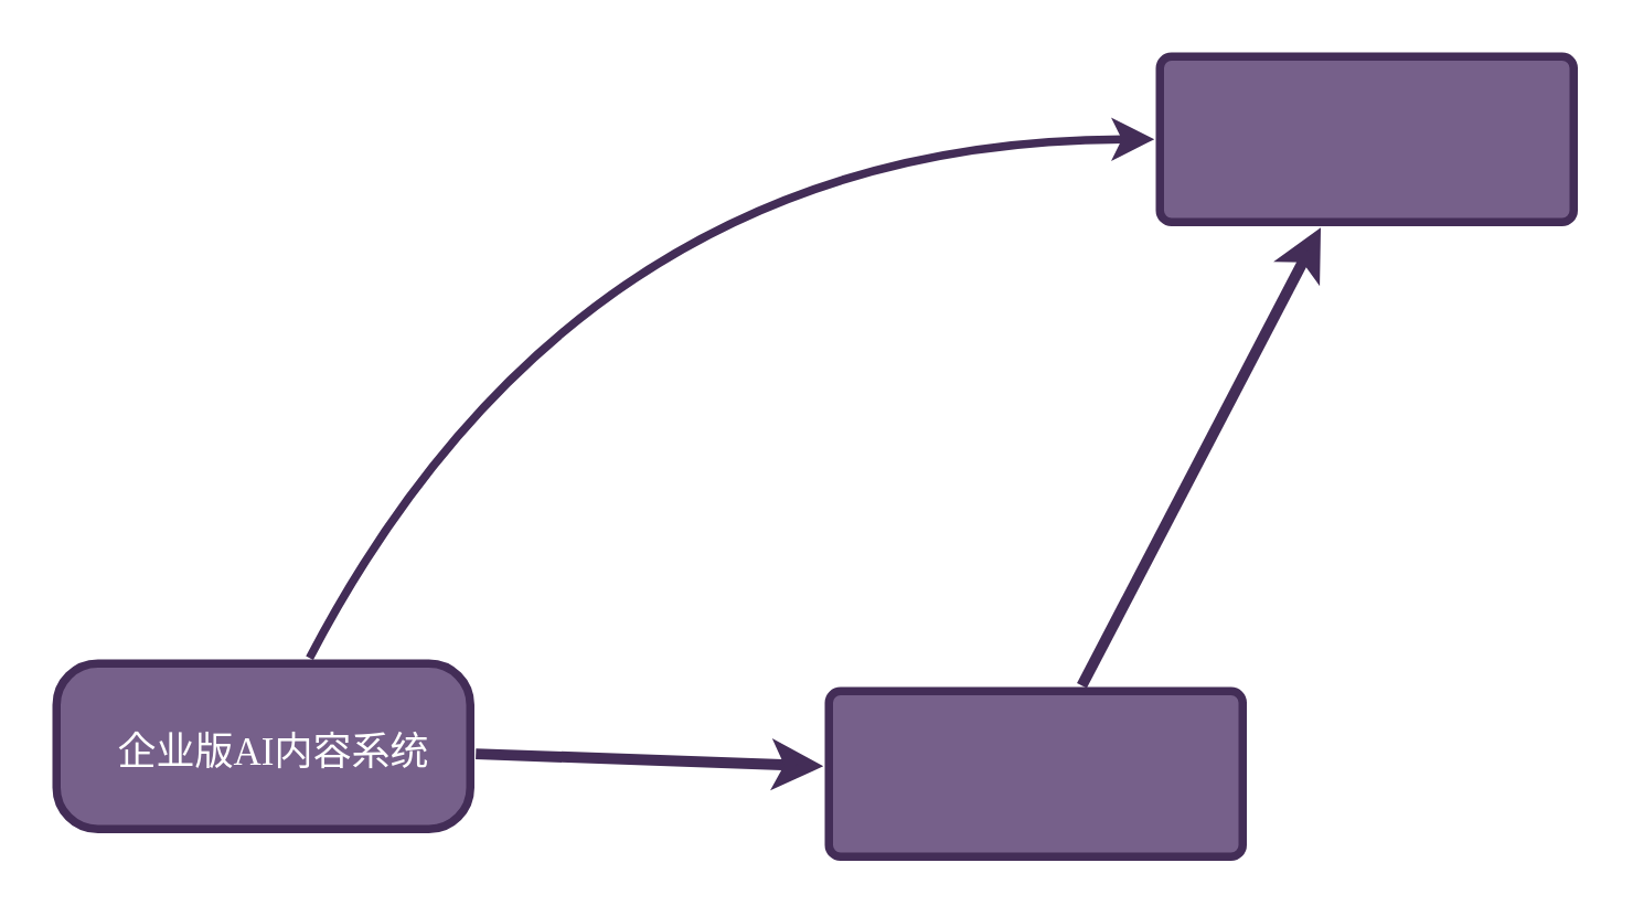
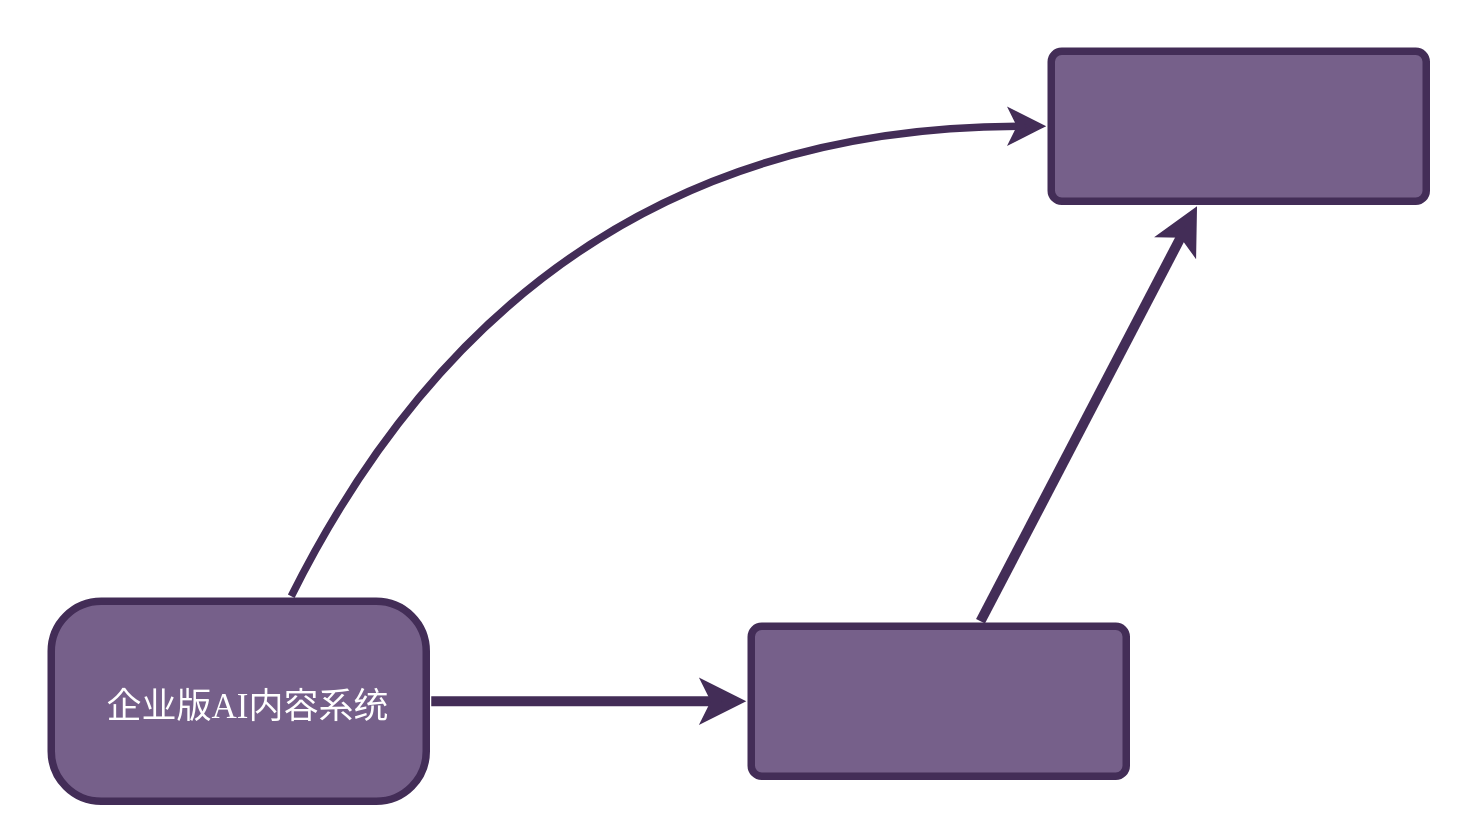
  <mxCell id="0" />
  <mxCell id="1" parent="0" />
  <mxCell id="2" value="" style="edgeStyle=none;jumpStyle=none;html=1;shadow=0;labelBackgroundColor=none;startArrow=none;startFill=0;jettySize=auto;orthogonalLoop=1;strokeColor=#432D57;strokeWidth=3;fontFamily=Helvetica;fontSize=14;fontColor=#FFFFFF;spacing=5;fontStyle=1;fillColor=#76608a;curved=1;" parent="1" source="4" target="5" edge="1"><mxGeometry relative="1" as="geometry"><Array as="points"><mxPoint x="210" y="50" /></Array></mxGeometry></mxCell>
  <mxCell id="3" style="edgeStyle=none;shape=connector;rounded=0;orthogonalLoop=1;jettySize=auto;html=1;labelBackgroundColor=default;strokeColor=#432D57;strokeWidth=4;fontFamily=Helvetica;fontSize=11;fontColor=default;endArrow=classic;fillColor=#76608a;" edge="1" parent="1" source="4" target="7"><mxGeometry relative="1" as="geometry" /></mxCell>
- <mxCell id="4" value="&lt;p style=&quot;margin: 0px 0px 0px 28px; text-indent: -20px; font-style: normal; font-variant-caps: normal; font-weight: normal; font-stretch: normal; font-size: 14px; line-height: normal; font-family: &amp;quot;PingFang SC&amp;quot;; font-size-adjust: none; font-kerning: auto; font-variant-alternates: normal; font-variant-ligatures: normal; font-variant-numeric: normal; font-variant-east-asian: normal; font-variant-position: normal; font-feature-settings: normal; font-optical-sizing: auto; font-variation-settings: normal;&quot;&gt;企业版AI内容系统&lt;/p&gt;" style="rounded=1;whiteSpace=wrap;html=1;shadow=0;labelBackgroundColor=none;strokeColor=#432D57;strokeWidth=3;fillColor=#76608a;fontFamily=Helvetica;fontSize=14;align=center;spacing=5;fontStyle=1;arcSize=25;perimeterSpacing=2;fontColor=#ffffff;" parent="1" vertex="1"><mxGeometry x="20" y="240" width="150" height="60" as="geometry" /></mxCell>
+ <mxCell id="4" value="&lt;p style=&quot;margin: 0px 0px 0px 28px; text-indent: -20px; font-style: normal; font-variant-caps: normal; font-weight: normal; font-stretch: normal; font-size: 14px; line-height: normal; font-family: &amp;quot;PingFang SC&amp;quot;; font-size-adjust: none; font-kerning: auto; font-variant-alternates: normal; font-variant-ligatures: normal; font-variant-numeric: normal; font-variant-east-asian: normal; font-variant-position: normal; font-feature-settings: normal; font-optical-sizing: auto; font-variation-settings: normal;&quot;&gt;企业版AI内容系统&lt;/p&gt;" style="rounded=1;whiteSpace=wrap;html=1;shadow=0;labelBackgroundColor=none;strokeColor=#432D57;strokeWidth=3;fillColor=#76608a;fontFamily=Helvetica;fontSize=14;align=center;spacing=5;fontStyle=1;arcSize=25;perimeterSpacing=2;fontColor=#ffffff;" parent="1" vertex="1"><mxGeometry x="20" y="240" width="150" height="80" as="geometry" /></mxCell>
  <mxCell id="5" value="&lt;br&gt;" style="rounded=1;whiteSpace=wrap;html=1;shadow=0;labelBackgroundColor=none;strokeColor=#432D57;strokeWidth=3;fillColor=#76608a;fontFamily=Helvetica;fontSize=14;align=center;spacing=5;fontStyle=0;arcSize=7;perimeterSpacing=2;fontColor=#ffffff;" parent="1" vertex="1"><mxGeometry x="420" y="20" width="150" height="60" as="geometry" /></mxCell>
  <mxCell id="6" value="" style="edgeStyle=none;shape=connector;rounded=0;orthogonalLoop=1;jettySize=auto;html=1;labelBackgroundColor=default;strokeColor=#432D57;strokeWidth=4;fontFamily=Helvetica;fontSize=11;fontColor=default;endArrow=classic;fillColor=#76608a;" edge="1" parent="1" source="7" target="5"><mxGeometry relative="1" as="geometry" /></mxCell>
  <mxCell id="7" value="&lt;br&gt;" style="rounded=1;whiteSpace=wrap;html=1;shadow=0;labelBackgroundColor=none;strokeColor=#432D57;strokeWidth=3;fillColor=#76608a;fontFamily=Helvetica;fontSize=14;align=center;spacing=5;fontStyle=0;arcSize=7;perimeterSpacing=2;fontColor=#ffffff;" vertex="1" parent="1"><mxGeometry x="300" y="250" width="150" height="60" as="geometry" /></mxCell>
